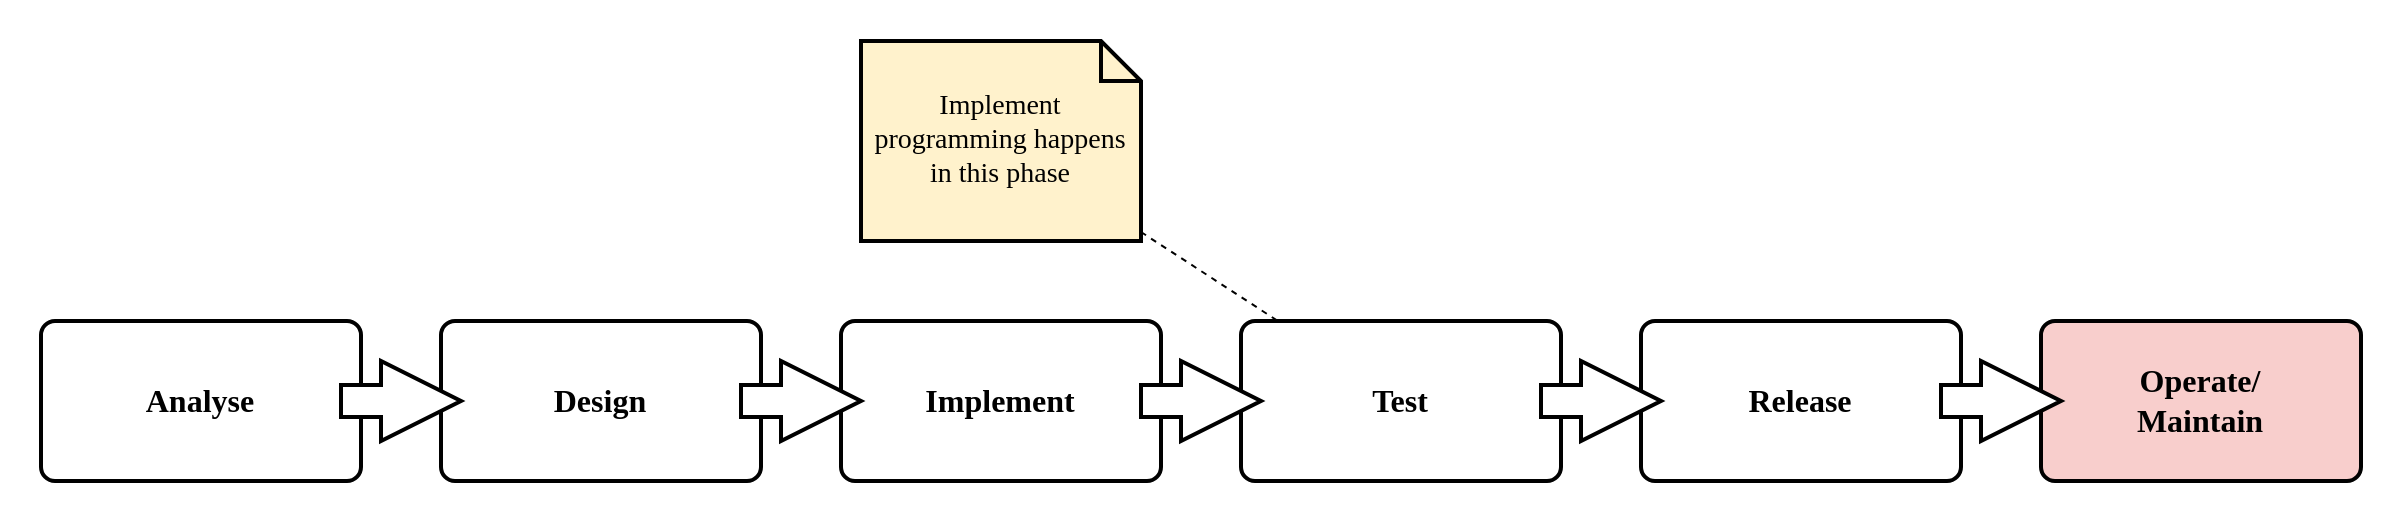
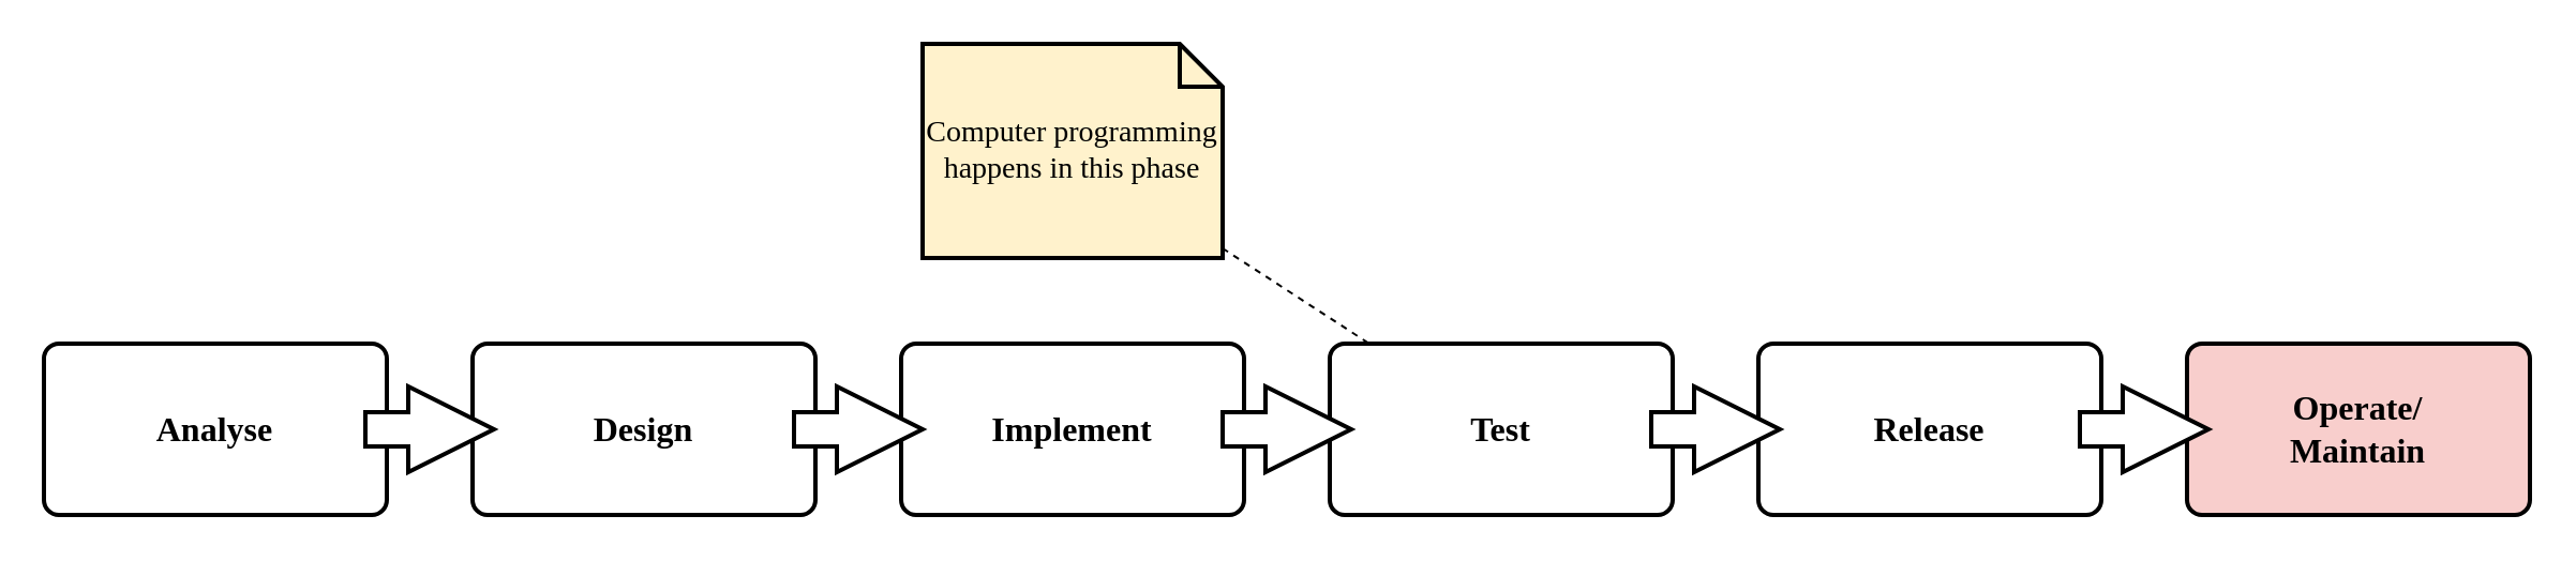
  <mxCell id="0" />
  <mxCell id="1" parent="0" />
  <mxCell id="2" value="Analyse" style="rounded=1;whiteSpace=wrap;html=1;absoluteArcSize=1;arcSize=14;strokeWidth=2;fontFamily=Verdana;fontStyle=1;fontSize=16;" vertex="1" parent="1"><mxGeometry x="20" y="160" width="160" height="80" as="geometry" /></mxCell>
  <mxCell id="3" value="Design" style="rounded=1;whiteSpace=wrap;html=1;absoluteArcSize=1;arcSize=14;strokeWidth=2;fontFamily=Verdana;fontStyle=1;fontSize=16;" vertex="1" parent="1"><mxGeometry x="220" y="160" width="160" height="80" as="geometry" /></mxCell>
  <mxCell id="4" value="Implement" style="rounded=1;whiteSpace=wrap;html=1;absoluteArcSize=1;arcSize=14;strokeWidth=2;fontFamily=Verdana;fontStyle=1;fontSize=16;" vertex="1" parent="1"><mxGeometry x="420" y="160" width="160" height="80" as="geometry" /></mxCell>
  <mxCell id="5" value="Test" style="rounded=1;whiteSpace=wrap;html=1;absoluteArcSize=1;arcSize=14;strokeWidth=2;fontFamily=Verdana;fontStyle=1;fontSize=16;" vertex="1" parent="1"><mxGeometry x="620" y="160" width="160" height="80" as="geometry" /></mxCell>
  <mxCell id="6" value="Release" style="rounded=1;whiteSpace=wrap;html=1;absoluteArcSize=1;arcSize=14;strokeWidth=2;fontFamily=Verdana;fontStyle=1;fontSize=16;" vertex="1" parent="1"><mxGeometry x="820" y="160" width="160" height="80" as="geometry" /></mxCell>
  <mxCell id="7" value="Operate/&lt;br&gt;Maintain" style="rounded=1;whiteSpace=wrap;html=1;absoluteArcSize=1;arcSize=14;strokeWidth=2;fontFamily=Verdana;fontStyle=1;fontSize=16;fillColor=#f8cecc;" vertex="1" parent="1"><mxGeometry x="1020" y="160" width="160" height="80" as="geometry" /></mxCell>
  <mxCell id="8" value="" style="html=1;shadow=0;dashed=0;align=center;verticalAlign=middle;shape=mxgraph.arrows2.arrow;dy=0.6;dx=40;notch=0;fontFamily=Lucida Console;fontSize=16;strokeWidth=2;fillColor=default;strokeColor=default;" vertex="1" parent="1"><mxGeometry x="170" y="180" width="60" height="40" as="geometry" /></mxCell>
  <mxCell id="9" value="" style="html=1;shadow=0;dashed=0;align=center;verticalAlign=middle;shape=mxgraph.arrows2.arrow;dy=0.6;dx=40;notch=0;fontFamily=Lucida Console;fontSize=16;strokeWidth=2;fillColor=default;strokeColor=default;" vertex="1" parent="1"><mxGeometry x="370" y="180" width="60" height="40" as="geometry" /></mxCell>
  <mxCell id="10" value="" style="html=1;shadow=0;dashed=0;align=center;verticalAlign=middle;shape=mxgraph.arrows2.arrow;dy=0.6;dx=40;notch=0;fontFamily=Lucida Console;fontSize=16;strokeWidth=2;fillColor=default;strokeColor=default;" vertex="1" parent="1"><mxGeometry x="570" y="180" width="60" height="40" as="geometry" /></mxCell>
  <mxCell id="11" value="" style="html=1;shadow=0;dashed=0;align=center;verticalAlign=middle;shape=mxgraph.arrows2.arrow;dy=0.6;dx=40;notch=0;fontFamily=Lucida Console;fontSize=16;strokeWidth=2;fillColor=default;strokeColor=default;" vertex="1" parent="1"><mxGeometry x="770" y="180" width="60" height="40" as="geometry" /></mxCell>
  <mxCell id="12" value="" style="html=1;shadow=0;dashed=0;align=center;verticalAlign=middle;shape=mxgraph.arrows2.arrow;dy=0.6;dx=40;notch=0;fontFamily=Lucida Console;fontSize=16;strokeWidth=2;fillColor=default;strokeColor=default;" vertex="1" parent="1"><mxGeometry x="970" y="180" width="60" height="40" as="geometry" /></mxCell>
- <mxCell id="13" value="Implement programming happens in this phase" style="shape=note;strokeWidth=2;fontSize=14;size=20;whiteSpace=wrap;fillColor=#fff2cc;strokeColor=default;fontColor=default;fontFamily=Verdana;perimeterSpacing=0;html=1;" vertex="1" parent="1"><mxGeometry x="430" y="20" width="140" height="100" as="geometry" /></mxCell>
+ <mxCell id="13" value="Computer programming happens in this phase" style="shape=note;strokeWidth=2;fontSize=14;size=20;whiteSpace=wrap;fillColor=#fff2cc;strokeColor=default;fontColor=default;fontFamily=Verdana;perimeterSpacing=0;html=1;" vertex="1" parent="1"><mxGeometry x="430" y="20" width="140" height="100" as="geometry" /></mxCell>
  <mxCell id="14" value="" style="endArrow=none;dashed=1;html=1;rounded=0;fontFamily=Verdana;fontSize=14;fontColor=default;" edge="1" parent="1" source="13" target="5"><mxGeometry width="50" height="50" relative="1" as="geometry"><mxPoint x="630" y="190" as="sourcePoint" /><mxPoint x="500" y="160" as="targetPoint" /></mxGeometry></mxCell>
